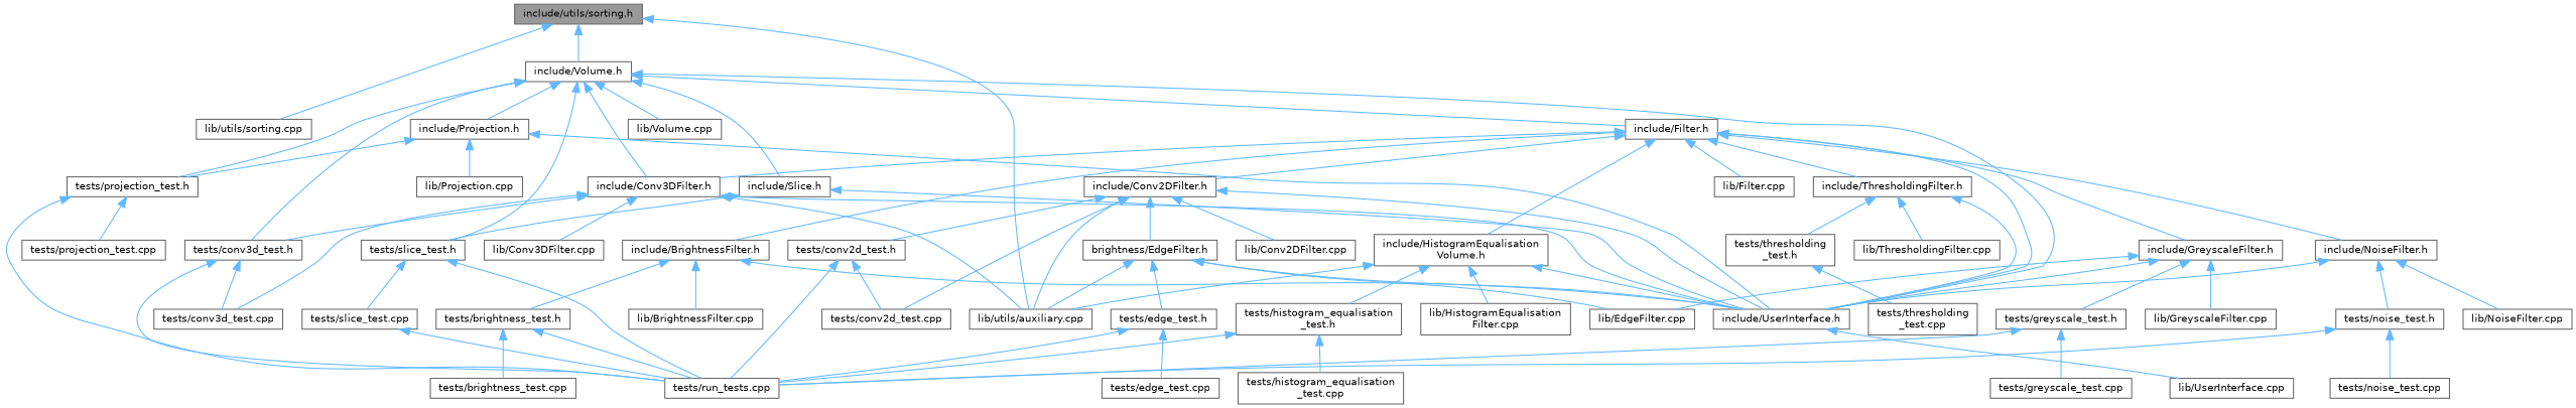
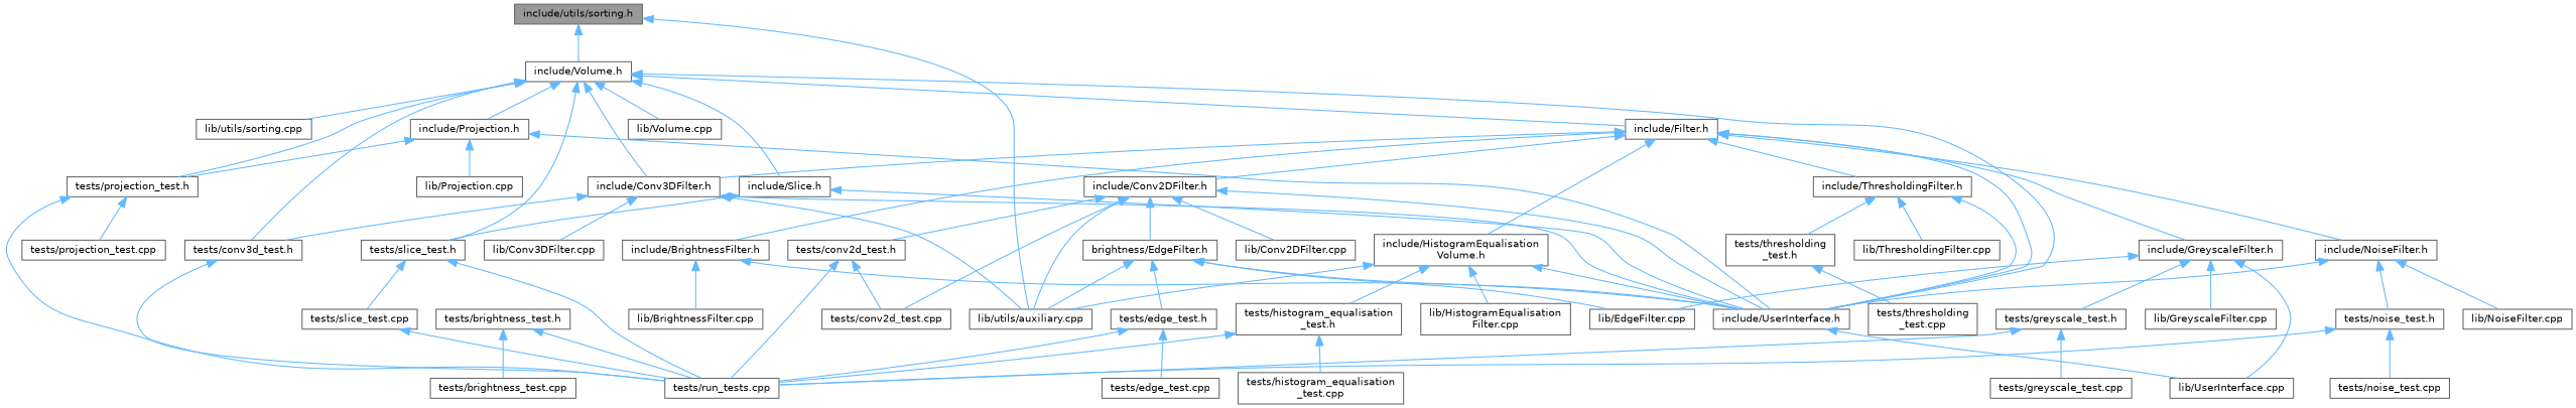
  digraph {
    node [color=grey40 fillcolor=white fontname=Helvetica fontsize=10 shape=box style=filled]
    edge [color=steelblue1 dir=back fontname=Helvetica fontsize=10 labelfontname=Helvetica labelfontsize=10 style=solid]
    n1 [color=gray40 fillcolor=grey60 fontcolor=black height=0.2 label="include/utils/sorting.h" width=0.4]
    n2 [height=0.2 label="include/Volume.h" width=0.4]
    n3 [height=0.2 label="lib/utils/auxiliary.cpp" width=0.4]
    n4 [height=0.2 label="lib/utils/sorting.cpp" width=0.4]
    n5 [height=0.2 label="include/Conv3DFilter.h" width=0.4]
    n6 [height=0.2 label="include/UserInterface.h" width=0.4]
    n7 [height=0.2 label="tests/conv3d_test.h" width=0.4]
    n8 [height=0.2 label="include/Filter.h" width=0.4]
    n9 [height=0.2 label="include/Projection.h" width=0.4]
    n10 [height=0.2 label="tests/projection_test.h" width=0.4]
    n11 [height=0.2 label="include/Slice.h" width=0.4]
    n12 [height=0.2 label="tests/slice_test.h" width=0.4]
    n13 [height=0.2 label="lib/Volume.cpp" width=0.4]
    n14 [height=0.2 label="lib/Conv3DFilter.cpp" width=0.4]
-   n15 [height=0.2 label="tests/conv3d_test.cpp" width=0.4]
    n16 [height=0.2 label="lib/UserInterface.cpp" width=0.4]
    n17 [height=0.2 label="tests/run_tests.cpp" width=0.4]
    n18 [height=0.2 label="include/BrightnessFilter.h" width=0.4]
    n19 [height=0.2 label="include/Conv2DFilter.h" width=0.4]
    n20 [height=0.2 label="include/GreyscaleFilter.h" width=0.4]
    n21 [height=0.2 label="include/HistogramEqualisation\lVolume.h" width=0.4]
    n22 [height=0.2 label="include/NoiseFilter.h" width=0.4]
    n23 [height=0.2 label="include/ThresholdingFilter.h" width=0.4]
-   n24 [height=0.2 label="lib/Filter.cpp" width=0.4]
    n25 [height=0.2 label="lib/Projection.cpp" width=0.4]
    n26 [height=0.2 label="tests/projection_test.cpp" width=0.4]
    n27 [height=0.2 label="tests/slice_test.cpp" width=0.4]
    n28 [height=0.2 label="lib/BrightnessFilter.cpp" width=0.4]
    n29 [height=0.2 label="tests/brightness_test.h" width=0.4]
    n30 [height=0.2 label="brightness/EdgeFilter.h" width=0.4]
    n31 [height=0.2 label="lib/Conv2DFilter.cpp" width=0.4]
    n32 [height=0.2 label="tests/conv2d_test.cpp" width=0.4]
    n33 [height=0.2 label="tests/conv2d_test.h" width=0.4]
    n34 [height=0.2 label="lib/EdgeFilter.cpp" width=0.4]
    n35 [height=0.2 label="lib/GreyscaleFilter.cpp" width=0.4]
    n36 [height=0.2 label="tests/greyscale_test.h" width=0.4]
    n37 [height=0.2 label="lib/HistogramEqualisation\lFilter.cpp" width=0.4]
    n38 [height=0.2 label="tests/histogram_equalisation\l_test.h" width=0.4]
    n39 [height=0.2 label="lib/NoiseFilter.cpp" width=0.4]
    n40 [height=0.2 label="tests/noise_test.h" width=0.4]
    n41 [height=0.2 label="lib/ThresholdingFilter.cpp" width=0.4]
    n42 [height=0.2 label="tests/thresholding\l_test.h" width=0.4]
    n43 [height=0.2 label="tests/brightness_test.cpp" width=0.4]
    n44 [height=0.2 label="tests/edge_test.h" width=0.4]
    n45 [height=0.2 label="tests/edge_test.cpp" width=0.4]
    n46 [height=0.2 label="tests/greyscale_test.cpp" width=0.4]
    n47 [height=0.2 label="tests/histogram_equalisation\l_test.cpp" width=0.4]
    n48 [height=0.2 label="tests/noise_test.cpp" width=0.4]
    n49 [height=0.2 label="tests/thresholding\l_test.cpp" width=0.4]
    n1 -> n2
    n1 -> n3
-   n1 -> n4
+   n2 -> n4
    n2 -> n5
    n2 -> n6
    n2 -> n7
    n2 -> n8
    n2 -> n9
    n2 -> n10
    n2 -> n11
    n2 -> n12
    n2 -> n13
    n5 -> n3
    n5 -> n6
    n5 -> n7
    n5 -> n14
-   n5 -> n15
    n6 -> n16
-   n7 -> n15
    n7 -> n17
    n8 -> n5
    n8 -> n6
    n8 -> n18
    n8 -> n19
    n8 -> n20
    n8 -> n21
    n8 -> n22
    n8 -> n23
-   n8 -> n24
    n9 -> n6
    n9 -> n10
    n9 -> n25
    n10 -> n17
    n10 -> n26
    n11 -> n6
    n11 -> n12
    n12 -> n17
    n12 -> n27
    n18 -> n6
    n18 -> n28
-   n18 -> n29
    n19 -> n3
    n19 -> n6
    n19 -> n30
    n19 -> n31
    n19 -> n32
    n19 -> n33
-   n20 -> n6
+   n20 -> n16
    n20 -> n34
    n20 -> n35
    n20 -> n36
    n21 -> n3
    n21 -> n6
    n21 -> n37
    n21 -> n38
    n22 -> n6
    n22 -> n39
    n22 -> n40
    n23 -> n6
    n23 -> n41
    n23 -> n42
    n27 -> n17
    n29 -> n17
    n29 -> n43
    n30 -> n3
    n30 -> n6
    n30 -> n34
    n30 -> n44
    n33 -> n17
    n33 -> n32
    n36 -> n17
    n36 -> n46
    n38 -> n17
    n38 -> n47
    n40 -> n17
    n40 -> n48
    n42 -> n49
    n44 -> n17
    n44 -> n45
  }
